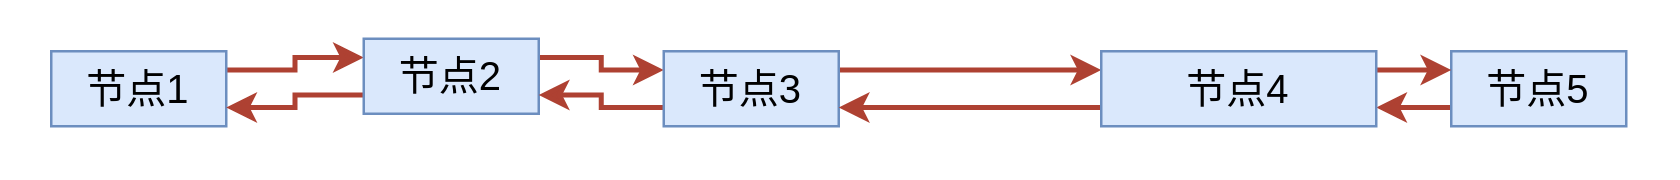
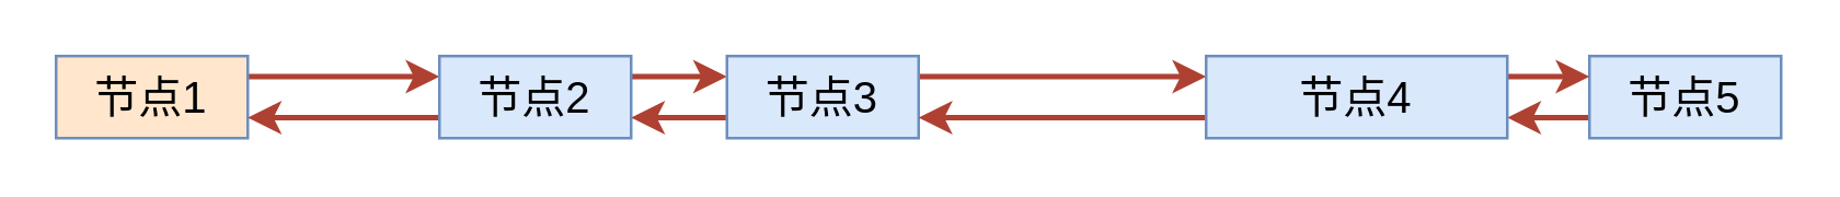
  <mxCell id="0" />
  <mxCell id="1" parent="0" />
  <mxCell id="2" style="edgeStyle=orthogonalEdgeStyle;rounded=0;orthogonalLoop=1;jettySize=auto;html=1;exitX=1;exitY=0.25;exitDx=0;exitDy=0;entryX=0;entryY=0.25;entryDx=0;entryDy=0;strokeWidth=2;fillColor=#fad9d5;strokeColor=#ae4132;" edge="1" parent="1" source="3" target="6"><mxGeometry relative="1" as="geometry" /></mxCell>
- <mxCell id="3" value="&lt;font style=&quot;font-size: 16px&quot;&gt;节点1&lt;/font&gt;" style="rounded=0;whiteSpace=wrap;html=1;fillColor=#dae8fc;strokeColor=#6c8ebf;" vertex="1" parent="1"><mxGeometry x="20" y="20" width="70" height="30" as="geometry" /></mxCell>
+ <mxCell id="3" value="&lt;font style=&quot;font-size: 16px&quot;&gt;节点1&lt;/font&gt;" style="rounded=0;whiteSpace=wrap;html=1;fillColor=#ffe6cc;strokeColor=#6c8ebf;" vertex="1" parent="1"><mxGeometry x="20" y="20" width="70" height="30" as="geometry" /></mxCell>
  <mxCell id="4" style="edgeStyle=orthogonalEdgeStyle;rounded=0;orthogonalLoop=1;jettySize=auto;html=1;exitX=0;exitY=0.75;exitDx=0;exitDy=0;entryX=1;entryY=0.75;entryDx=0;entryDy=0;strokeWidth=2;fillColor=#fad9d5;strokeColor=#ae4132;" edge="1" parent="1" source="6" target="3"><mxGeometry relative="1" as="geometry" /></mxCell>
  <mxCell id="5" style="edgeStyle=orthogonalEdgeStyle;rounded=0;orthogonalLoop=1;jettySize=auto;html=1;exitX=1;exitY=0.25;exitDx=0;exitDy=0;entryX=0;entryY=0.25;entryDx=0;entryDy=0;strokeWidth=2;fillColor=#fad9d5;strokeColor=#ae4132;" edge="1" parent="1" source="6" target="9"><mxGeometry relative="1" as="geometry" /></mxCell>
- <mxCell id="6" value="&lt;font style=&quot;font-size: 16px&quot;&gt;节点2&lt;/font&gt;" style="rounded=0;whiteSpace=wrap;html=1;fillColor=#dae8fc;strokeColor=#6c8ebf;" vertex="1" parent="1"><mxGeometry x="145" y="15" width="70" height="30" as="geometry" /></mxCell>
+ <mxCell id="6" value="&lt;font style=&quot;font-size: 16px&quot;&gt;节点2&lt;/font&gt;" style="rounded=0;whiteSpace=wrap;html=1;fillColor=#dae8fc;strokeColor=#6c8ebf;" vertex="1" parent="1"><mxGeometry x="160" y="20" width="70" height="30" as="geometry" /></mxCell>
  <mxCell id="7" style="edgeStyle=orthogonalEdgeStyle;rounded=0;orthogonalLoop=1;jettySize=auto;html=1;exitX=0;exitY=0.75;exitDx=0;exitDy=0;entryX=1;entryY=0.75;entryDx=0;entryDy=0;strokeWidth=2;fillColor=#fad9d5;strokeColor=#ae4132;" edge="1" parent="1" source="9" target="6"><mxGeometry relative="1" as="geometry" /></mxCell>
  <mxCell id="8" style="edgeStyle=orthogonalEdgeStyle;rounded=0;orthogonalLoop=1;jettySize=auto;html=1;exitX=1;exitY=0.25;exitDx=0;exitDy=0;entryX=0;entryY=0.25;entryDx=0;entryDy=0;strokeWidth=2;fillColor=#fad9d5;strokeColor=#ae4132;" edge="1" parent="1" source="9" target="14"><mxGeometry relative="1" as="geometry" /></mxCell>
  <mxCell id="9" value="&lt;font style=&quot;font-size: 16px&quot;&gt;节点3&lt;/font&gt;" style="rounded=0;whiteSpace=wrap;html=1;fillColor=#dae8fc;strokeColor=#6c8ebf;" vertex="1" parent="1"><mxGeometry x="265" y="20" width="70" height="30" as="geometry" /></mxCell>
  <mxCell id="10" style="edgeStyle=orthogonalEdgeStyle;rounded=0;orthogonalLoop=1;jettySize=auto;html=1;exitX=0;exitY=0.75;exitDx=0;exitDy=0;entryX=1;entryY=0.75;entryDx=0;entryDy=0;strokeWidth=2;fillColor=#fad9d5;strokeColor=#ae4132;" edge="1" parent="1" source="11" target="14"><mxGeometry relative="1" as="geometry" /></mxCell>
  <mxCell id="11" value="&lt;font style=&quot;font-size: 16px&quot;&gt;节点5&lt;/font&gt;" style="rounded=0;whiteSpace=wrap;html=1;fillColor=#dae8fc;strokeColor=#6c8ebf;" vertex="1" parent="1"><mxGeometry x="580" y="20" width="70" height="30" as="geometry" /></mxCell>
  <mxCell id="12" style="edgeStyle=orthogonalEdgeStyle;rounded=0;orthogonalLoop=1;jettySize=auto;html=1;exitX=0;exitY=0.75;exitDx=0;exitDy=0;entryX=1;entryY=0.75;entryDx=0;entryDy=0;strokeWidth=2;fillColor=#fad9d5;strokeColor=#ae4132;" edge="1" parent="1" source="14" target="9"><mxGeometry relative="1" as="geometry" /></mxCell>
  <mxCell id="13" style="edgeStyle=orthogonalEdgeStyle;rounded=0;orthogonalLoop=1;jettySize=auto;html=1;exitX=1;exitY=0.25;exitDx=0;exitDy=0;entryX=0;entryY=0.25;entryDx=0;entryDy=0;strokeWidth=2;fillColor=#fad9d5;strokeColor=#ae4132;" edge="1" parent="1" source="14" target="11"><mxGeometry relative="1" as="geometry" /></mxCell>
  <mxCell id="14" value="&lt;font style=&quot;font-size: 16px&quot;&gt;节点4&lt;/font&gt;" style="rounded=0;whiteSpace=wrap;html=1;fillColor=#dae8fc;strokeColor=#6c8ebf;" vertex="1" parent="1"><mxGeometry x="440" y="20" width="110" height="30" as="geometry" /></mxCell>
